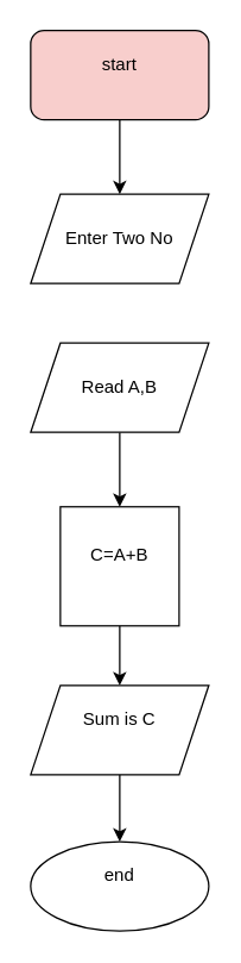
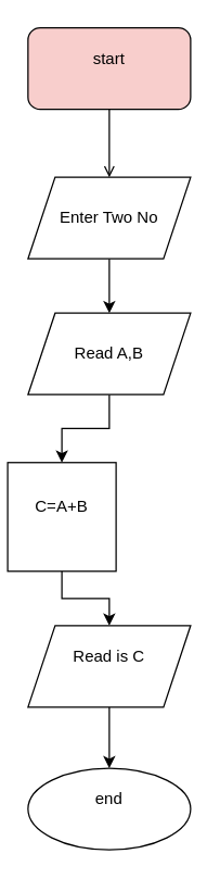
  <mxCell id="0" />
  <mxCell id="1" parent="0" />
- <mxCell id="2" value="" style="edgeStyle=orthogonalEdgeStyle;rounded=0;orthogonalLoop=1;jettySize=auto;html=1;" edge="1" parent="1" source="3" target="6"><mxGeometry relative="1" as="geometry" /></mxCell>
+ <mxCell id="2" value="" style="edgeStyle=orthogonalEdgeStyle;rounded=0;orthogonalLoop=1;jettySize=auto;html=1;endArrow=open;" edge="1" parent="1" source="3" target="6"><mxGeometry relative="1" as="geometry" /></mxCell>
  <mxCell id="3" value="start&lt;div&gt;&lt;br&gt;&lt;/div&gt;" style="rounded=1;whiteSpace=wrap;html=1;fillColor=#f8cecc;" vertex="1" parent="1"><mxGeometry x="20" y="20" width="120" height="60" as="geometry" /></mxCell>
  <mxCell id="4" value="end&lt;div&gt;&lt;br&gt;&lt;/div&gt;" style="ellipse;whiteSpace=wrap;html=1;" vertex="1" parent="1"><mxGeometry x="20" y="565" width="120" height="60" as="geometry" /></mxCell>
+ <mxCell id="5" value="" style="edgeStyle=orthogonalEdgeStyle;rounded=0;orthogonalLoop=1;jettySize=auto;html=1;" edge="1" parent="1" source="6" target="8"><mxGeometry relative="1" as="geometry" /></mxCell>
  <mxCell id="6" value="Enter Two No" style="shape=parallelogram;perimeter=parallelogramPerimeter;whiteSpace=wrap;html=1;fixedSize=1;" vertex="1" parent="1"><mxGeometry x="20" y="130" width="120" height="60" as="geometry" /></mxCell>
  <mxCell id="7" value="" style="edgeStyle=orthogonalEdgeStyle;rounded=0;orthogonalLoop=1;jettySize=auto;html=1;" edge="1" parent="1" source="8" target="10"><mxGeometry relative="1" as="geometry" /></mxCell>
  <mxCell id="8" value="Read A,B" style="shape=parallelogram;perimeter=parallelogramPerimeter;whiteSpace=wrap;html=1;fixedSize=1;" vertex="1" parent="1"><mxGeometry x="20" y="230" width="120" height="60" as="geometry" /></mxCell>
  <mxCell id="9" value="" style="edgeStyle=orthogonalEdgeStyle;rounded=0;orthogonalLoop=1;jettySize=auto;html=1;" edge="1" parent="1" source="10" target="12"><mxGeometry relative="1" as="geometry" /></mxCell>
- <mxCell id="10" value="C=A+B&lt;div&gt;&lt;br&gt;&lt;/div&gt;" style="whiteSpace=wrap;html=1;aspect=fixed;" vertex="1" parent="1"><mxGeometry x="40" y="340" width="80" height="80" as="geometry" /></mxCell>
+ <mxCell id="10" value="C=A+B&lt;div&gt;&lt;br&gt;&lt;/div&gt;" style="whiteSpace=wrap;html=1;aspect=fixed;" vertex="1" parent="1"><mxGeometry x="5" y="340" width="80" height="80" as="geometry" /></mxCell>
  <mxCell id="11" value="" style="edgeStyle=orthogonalEdgeStyle;rounded=0;orthogonalLoop=1;jettySize=auto;html=1;" edge="1" parent="1" source="12" target="4"><mxGeometry relative="1" as="geometry" /></mxCell>
- <mxCell id="12" value="Sum is C&lt;div&gt;&lt;br&gt;&lt;/div&gt;" style="shape=parallelogram;perimeter=parallelogramPerimeter;whiteSpace=wrap;html=1;fixedSize=1;" vertex="1" parent="1"><mxGeometry x="20" y="460" width="120" height="60" as="geometry" /></mxCell>
+ <mxCell id="12" value="Read is C&lt;div&gt;&lt;br&gt;&lt;/div&gt;" style="shape=parallelogram;perimeter=parallelogramPerimeter;whiteSpace=wrap;html=1;fixedSize=1;" vertex="1" parent="1"><mxGeometry x="20" y="460" width="120" height="60" as="geometry" /></mxCell>
